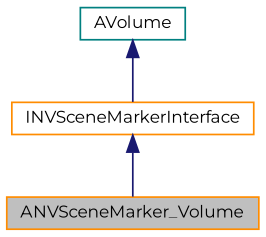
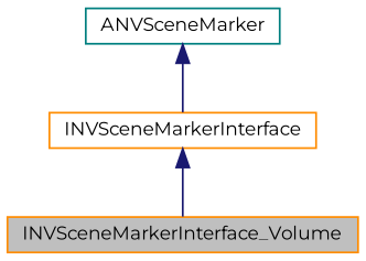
  digraph {
    fontname=Montserrat
    node [color=darkorange fillcolor=white fontname=Montserrat fontsize=10 shape=record style=filled]
    edge [color=midnightblue dir=back fontname=Montserrat fontsize=10 labelfontname=Helvetica labelfontsize=10 style=solid]
-   n1 [fillcolor=grey75 fontcolor=black height=0.2 label=ANVSceneMarker_Volume width=0.4]
-   n2 [color=teal height=0.2 label=AVolume width=0.4]
+   n1 [fillcolor=grey75 fontcolor=black height=0.2 label=INVSceneMarkerInterface_Volume width=0.4]
+   n2 [color=teal height=0.2 label=ANVSceneMarker width=0.4]
    n3 [height=0.2 label=INVSceneMarkerInterface width=0.4]
    n2 -> n3
    n3 -> n1
  }
